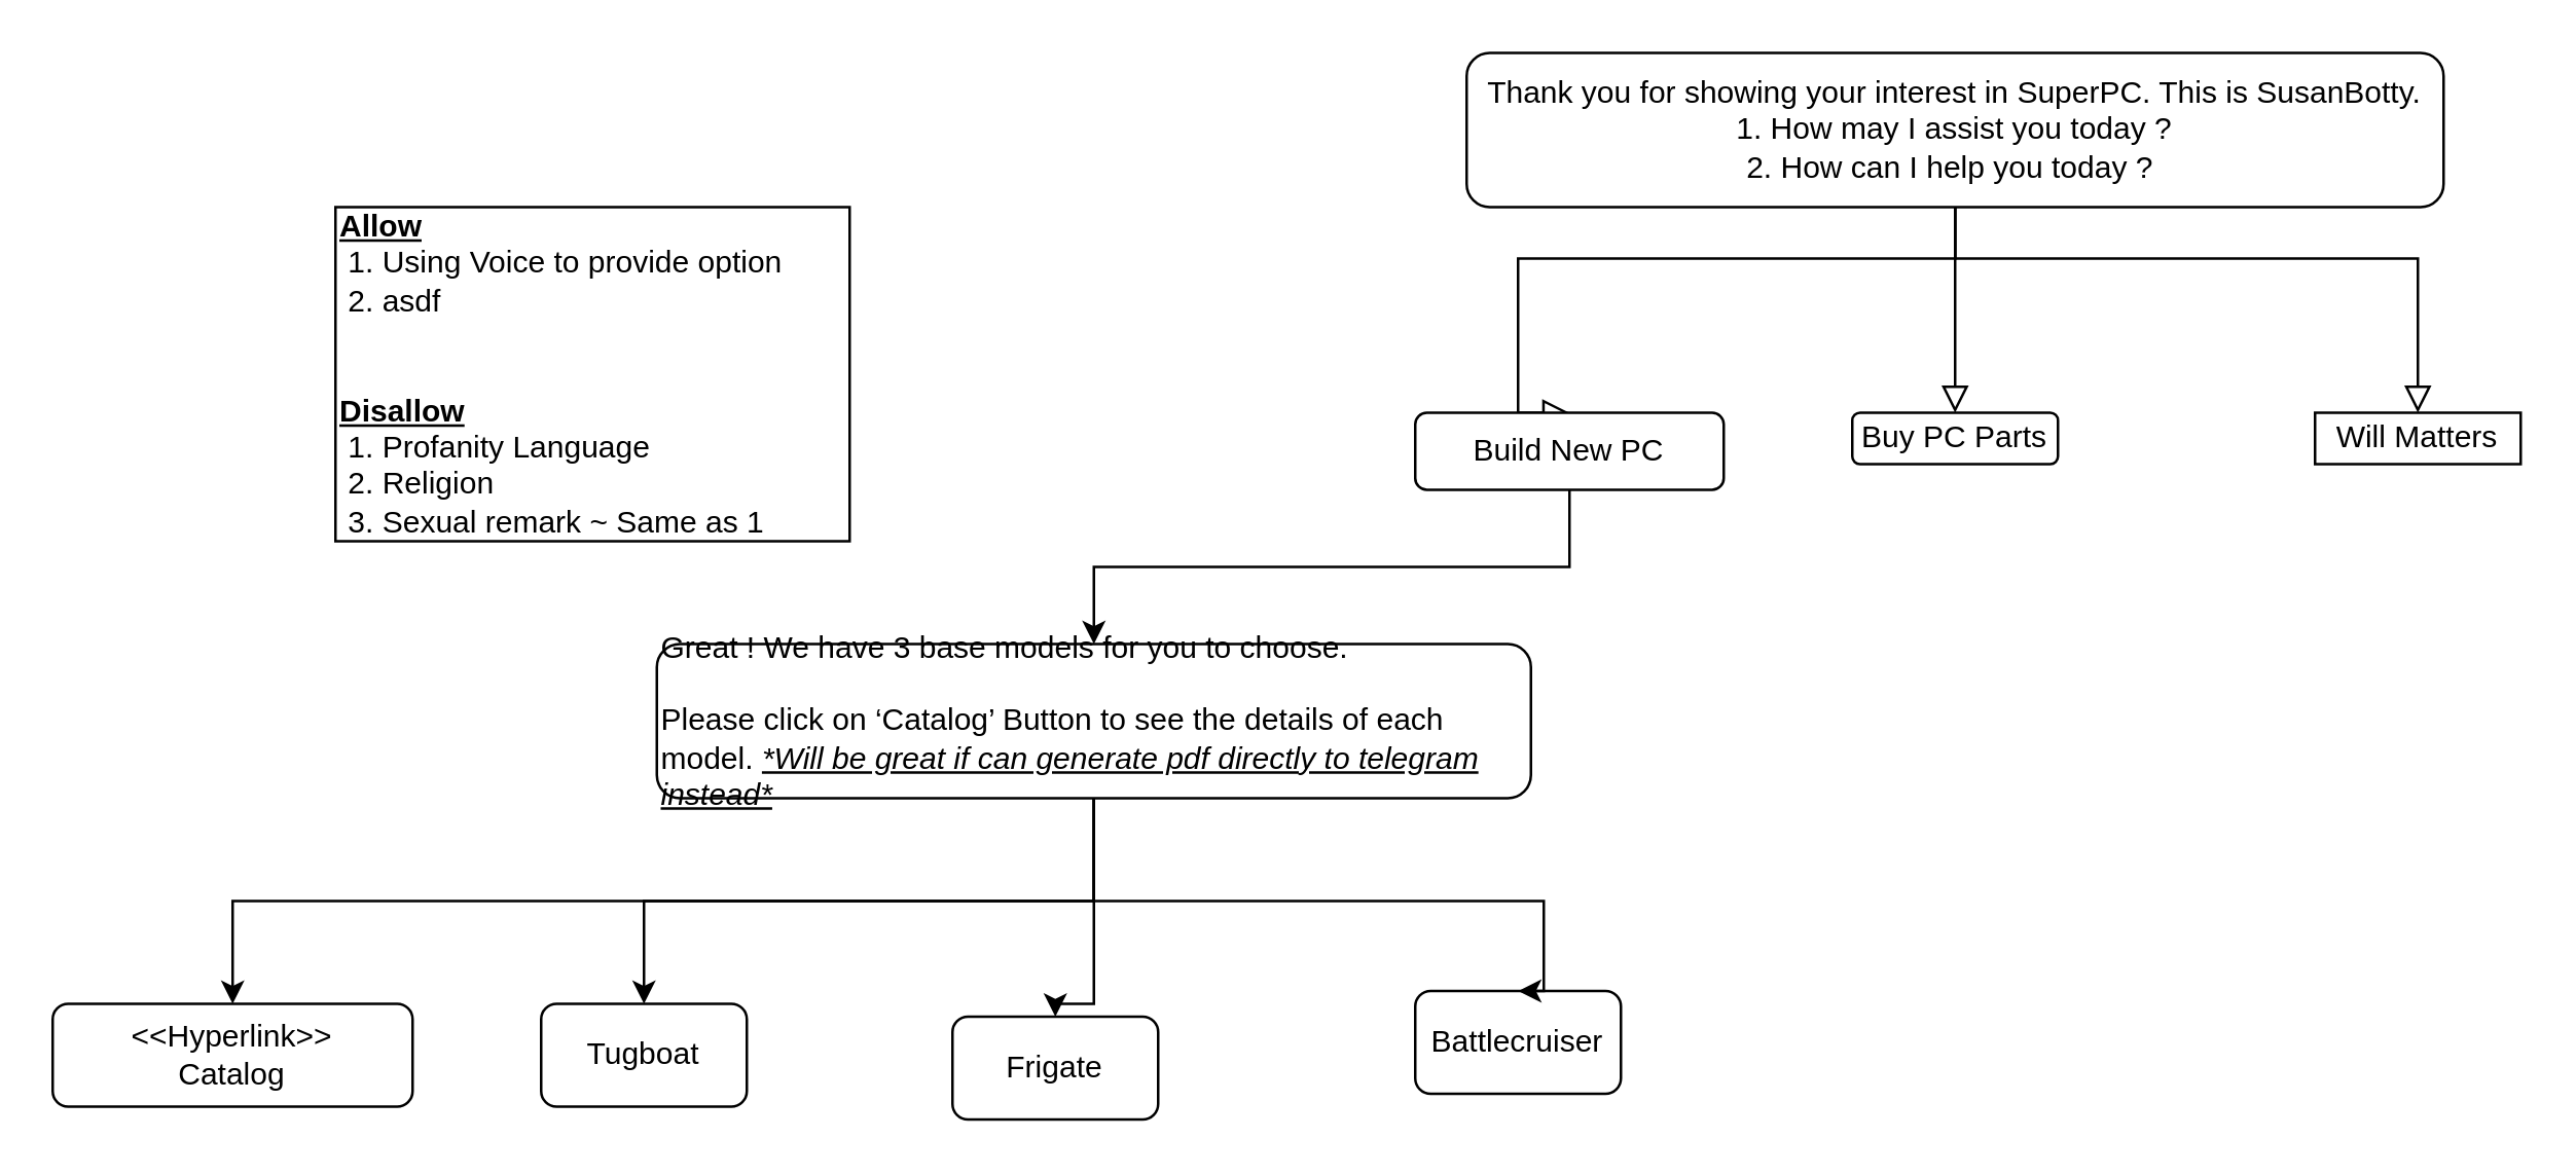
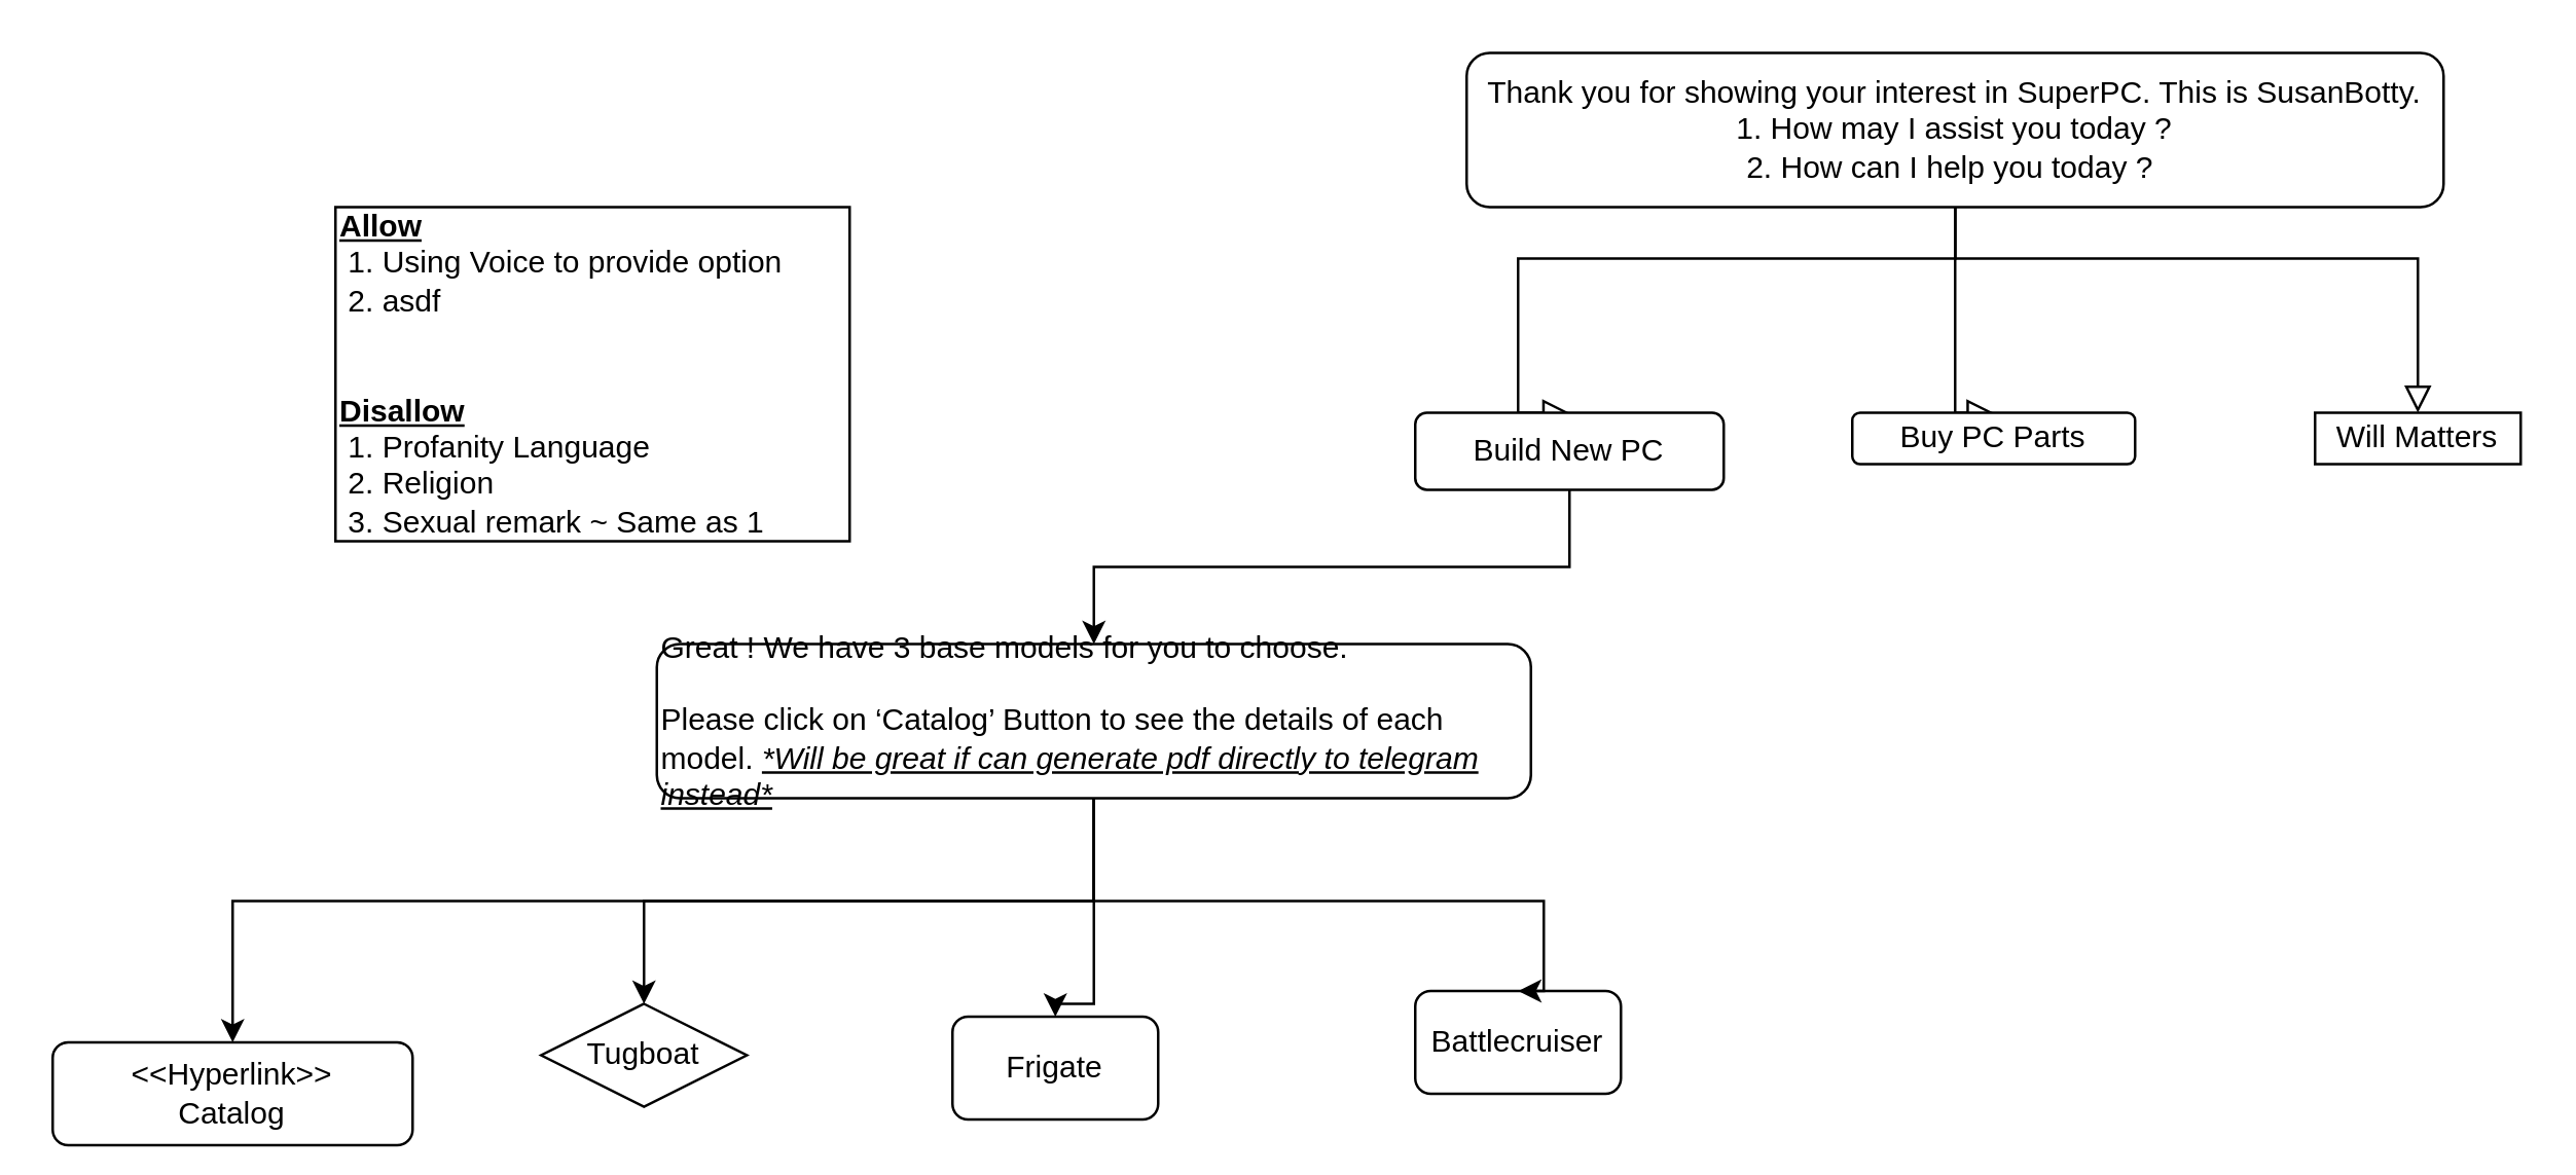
  <mxCell id="0" />
  <mxCell id="1" parent="0" />
  <mxCell id="2" value="" style="rounded=0;html=1;jettySize=auto;orthogonalLoop=1;fontSize=11;endArrow=block;endFill=0;endSize=8;strokeWidth=1;shadow=0;labelBackgroundColor=none;edgeStyle=orthogonalEdgeStyle;entryX=0.5;entryY=0;entryDx=0;entryDy=0;" parent="1" target="6" edge="1"><mxGeometry relative="1" as="geometry"><mxPoint x="760" y="80" as="sourcePoint" /><mxPoint x="630" y="110" as="targetPoint" /><Array as="points"><mxPoint x="760" y="100" /><mxPoint x="590" y="100" /></Array></mxGeometry></mxCell>
  <mxCell id="3" value="Thank you for showing your interest in SuperPC. This is SusanBotty.&lt;br&gt;1. How may I assist you today ?&lt;br&gt;2. How can I help you today ?&amp;nbsp;" style="rounded=1;whiteSpace=wrap;html=1;fontSize=12;glass=0;strokeWidth=1;shadow=0;" parent="1" vertex="1"><mxGeometry x="570" y="20" width="380" height="60" as="geometry" /></mxCell>
  <mxCell id="4" value="" style="rounded=0;html=1;jettySize=auto;orthogonalLoop=1;fontSize=11;endArrow=block;endFill=0;endSize=8;strokeWidth=1;shadow=0;labelBackgroundColor=none;edgeStyle=orthogonalEdgeStyle;exitX=0.5;exitY=1;exitDx=0;exitDy=0;entryX=0.5;entryY=0;entryDx=0;entryDy=0;" edge="1" parent="1" source="3" target="7"><mxGeometry relative="1" as="geometry"><mxPoint x="774.98" y="120" as="sourcePoint" /><mxPoint x="730" y="230" as="targetPoint" /><Array as="points"><mxPoint x="760" y="160" /></Array></mxGeometry></mxCell>
  <mxCell id="5" value="" style="edgeStyle=orthogonalEdgeStyle;rounded=0;orthogonalLoop=1;jettySize=auto;html=1;" edge="1" parent="1" source="6" target="11"><mxGeometry relative="1" as="geometry" /></mxCell>
  <mxCell id="6" value="Build New PC" style="rounded=1;whiteSpace=wrap;html=1;fontSize=12;glass=0;strokeWidth=1;shadow=0;" vertex="1" parent="1"><mxGeometry x="550" y="160" width="120" height="30" as="geometry" /></mxCell>
- <mxCell id="7" value="Buy PC Parts" style="rounded=1;whiteSpace=wrap;html=1;fontSize=12;glass=0;strokeWidth=1;shadow=0;" vertex="1" parent="1"><mxGeometry x="720" y="160" width="80" height="20" as="geometry" /></mxCell>
+ <mxCell id="7" value="Buy PC Parts" style="rounded=1;whiteSpace=wrap;html=1;fontSize=12;glass=0;strokeWidth=1;shadow=0;" vertex="1" parent="1"><mxGeometry x="720" y="160" width="110" height="20" as="geometry" /></mxCell>
  <mxCell id="8" value="" style="rounded=0;html=1;jettySize=auto;orthogonalLoop=1;fontSize=11;endArrow=block;endFill=0;endSize=8;strokeWidth=1;shadow=0;labelBackgroundColor=none;edgeStyle=orthogonalEdgeStyle;entryX=0.5;entryY=0;entryDx=0;entryDy=0;" edge="1" parent="1" target="9"><mxGeometry relative="1" as="geometry"><mxPoint x="760" y="80" as="sourcePoint" /><mxPoint x="860" y="280" as="targetPoint" /><Array as="points"><mxPoint x="760" y="100" /><mxPoint x="940" y="100" /></Array></mxGeometry></mxCell>
  <mxCell id="9" value="Will Matters&lt;br&gt;" style="rounded=1;whiteSpace=wrap;html=1;fontSize=12;glass=0;strokeWidth=1;shadow=0;arcSize=0;" vertex="1" parent="1"><mxGeometry x="900" y="160" width="80" height="20" as="geometry" /></mxCell>
  <mxCell id="10" value="" style="edgeStyle=orthogonalEdgeStyle;rounded=0;orthogonalLoop=1;jettySize=auto;html=1;entryX=0.5;entryY=0;entryDx=0;entryDy=0;" edge="1" parent="1" source="11" target="12"><mxGeometry relative="1" as="geometry" /></mxCell>
  <mxCell id="11" value="Great ! We have 3 base models for you to choose.&lt;br&gt;&lt;br&gt;Please click on ‘Catalog’ Button to see the details of each model. &lt;i&gt;&lt;u&gt;*Will be great if can generate pdf directly to telegram instead*&lt;/u&gt;&lt;/i&gt;" style="rounded=1;whiteSpace=wrap;html=1;fontSize=12;glass=0;strokeWidth=1;shadow=0;align=left;" vertex="1" parent="1"><mxGeometry x="255" y="250" width="340" height="60" as="geometry" /></mxCell>
- <mxCell id="12" value="Tugboat" style="rounded=1;whiteSpace=wrap;html=1;fontSize=12;glass=0;strokeWidth=1;shadow=0;" vertex="1" parent="1"><mxGeometry x="210" y="390" width="80" height="40" as="geometry" /></mxCell>
+ <mxCell id="12" value="Tugboat" style="rhombus;whiteSpace=wrap;html=1;fontSize=12;glass=0;strokeWidth=1;shadow=0;" vertex="1" parent="1"><mxGeometry x="210" y="390" width="80" height="40" as="geometry" /></mxCell>
  <mxCell id="13" value="Frigate" style="rounded=1;whiteSpace=wrap;html=1;fontSize=12;glass=0;strokeWidth=1;shadow=0;" vertex="1" parent="1"><mxGeometry x="370" y="395" width="80" height="40" as="geometry" /></mxCell>
  <mxCell id="14" value="Battlecruiser" style="rounded=1;whiteSpace=wrap;html=1;fontSize=12;glass=0;strokeWidth=1;shadow=0;arcSize=15;" vertex="1" parent="1"><mxGeometry x="550" y="385" width="80" height="40" as="geometry" /></mxCell>
  <mxCell id="15" value="" style="edgeStyle=orthogonalEdgeStyle;rounded=0;orthogonalLoop=1;jettySize=auto;html=1;entryX=0.5;entryY=0;entryDx=0;entryDy=0;" edge="1" parent="1" target="13"><mxGeometry relative="1" as="geometry"><mxPoint x="425" y="310" as="sourcePoint" /><mxPoint x="250" y="390" as="targetPoint" /><Array as="points"><mxPoint x="425" y="390" /></Array></mxGeometry></mxCell>
  <mxCell id="16" value="" style="edgeStyle=orthogonalEdgeStyle;rounded=0;orthogonalLoop=1;jettySize=auto;html=1;entryX=0.5;entryY=0;entryDx=0;entryDy=0;" edge="1" parent="1" target="14"><mxGeometry relative="1" as="geometry"><mxPoint x="425" y="310" as="sourcePoint" /><mxPoint x="600" y="350" as="targetPoint" /><Array as="points"><mxPoint x="425" y="350" /><mxPoint x="600" y="350" /></Array></mxGeometry></mxCell>
  <mxCell id="17" value="&lt;b&gt;&lt;u&gt;Allow&lt;/u&gt;&lt;/b&gt;&lt;br&gt;&amp;nbsp;1. Using Voice to provide option&lt;br&gt;&amp;nbsp;2. asdf&lt;br&gt;&lt;br&gt;&lt;br&gt;&lt;b&gt;&lt;u&gt;Disallow&lt;/u&gt;&lt;/b&gt;&lt;br&gt;&amp;nbsp;1. Profanity Language&lt;br&gt;&amp;nbsp;2. Religion&lt;br&gt;&amp;nbsp;3. Sexual remark ~ Same as 1" style="rounded=0;whiteSpace=wrap;html=1;align=left;" vertex="1" parent="1"><mxGeometry x="130" y="80" width="200" height="130" as="geometry" /></mxCell>
  <mxCell id="18" value="" style="edgeStyle=orthogonalEdgeStyle;rounded=0;orthogonalLoop=1;jettySize=auto;html=1;entryX=0.5;entryY=0;entryDx=0;entryDy=0;exitX=0.5;exitY=1;exitDx=0;exitDy=0;" edge="1" parent="1" target="19" source="11"><mxGeometry relative="1" as="geometry"><mxPoint x="420" y="320" as="sourcePoint" /><mxPoint x="120" y="390" as="targetPoint" /><Array as="points"><mxPoint x="425" y="350" /><mxPoint x="90" y="350" /></Array></mxGeometry></mxCell>
- <mxCell id="19" value="&amp;lt;&amp;lt;Hyperlink&amp;gt;&amp;gt;&lt;br&gt;Catalog" style="rounded=1;whiteSpace=wrap;html=1;fontSize=12;glass=0;strokeWidth=1;shadow=0;" vertex="1" parent="1"><mxGeometry x="20" y="390" width="140" height="40" as="geometry" /></mxCell>
+ <mxCell id="19" value="&amp;lt;&amp;lt;Hyperlink&amp;gt;&amp;gt;&lt;br&gt;Catalog" style="rounded=1;whiteSpace=wrap;html=1;fontSize=12;glass=0;strokeWidth=1;shadow=0;" vertex="1" parent="1"><mxGeometry x="20" y="405" width="140" height="40" as="geometry" /></mxCell>
